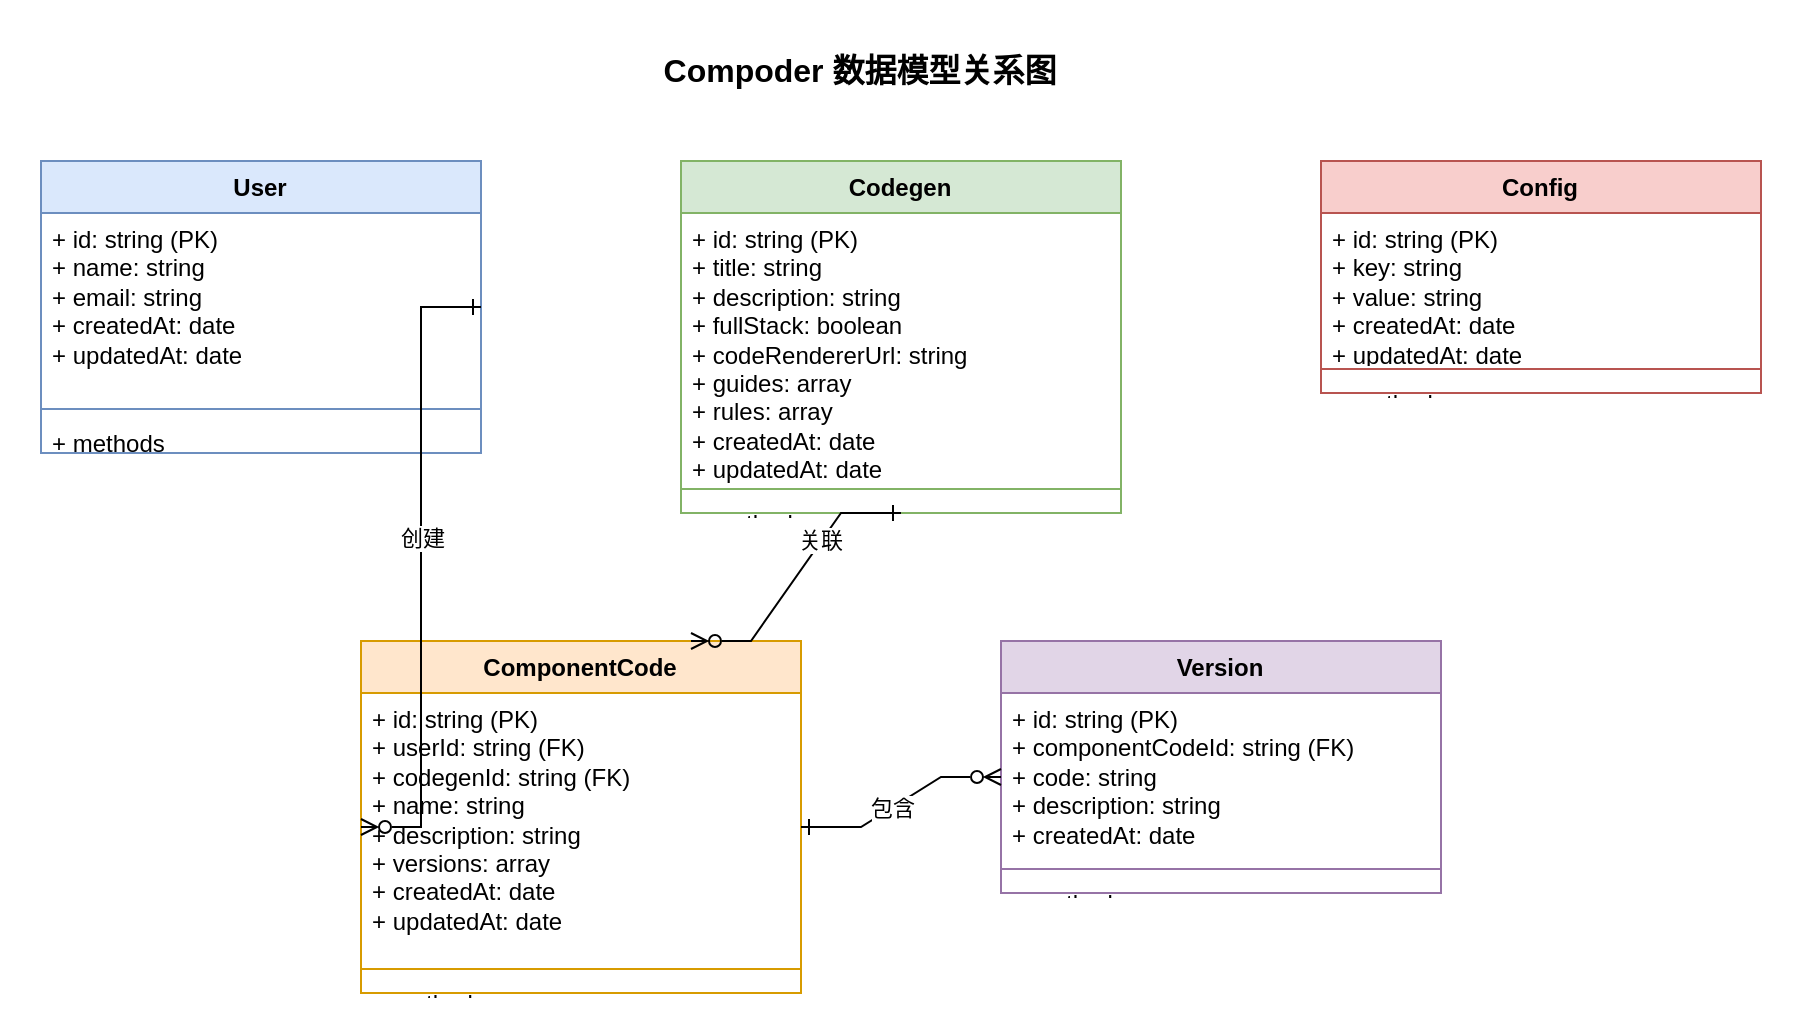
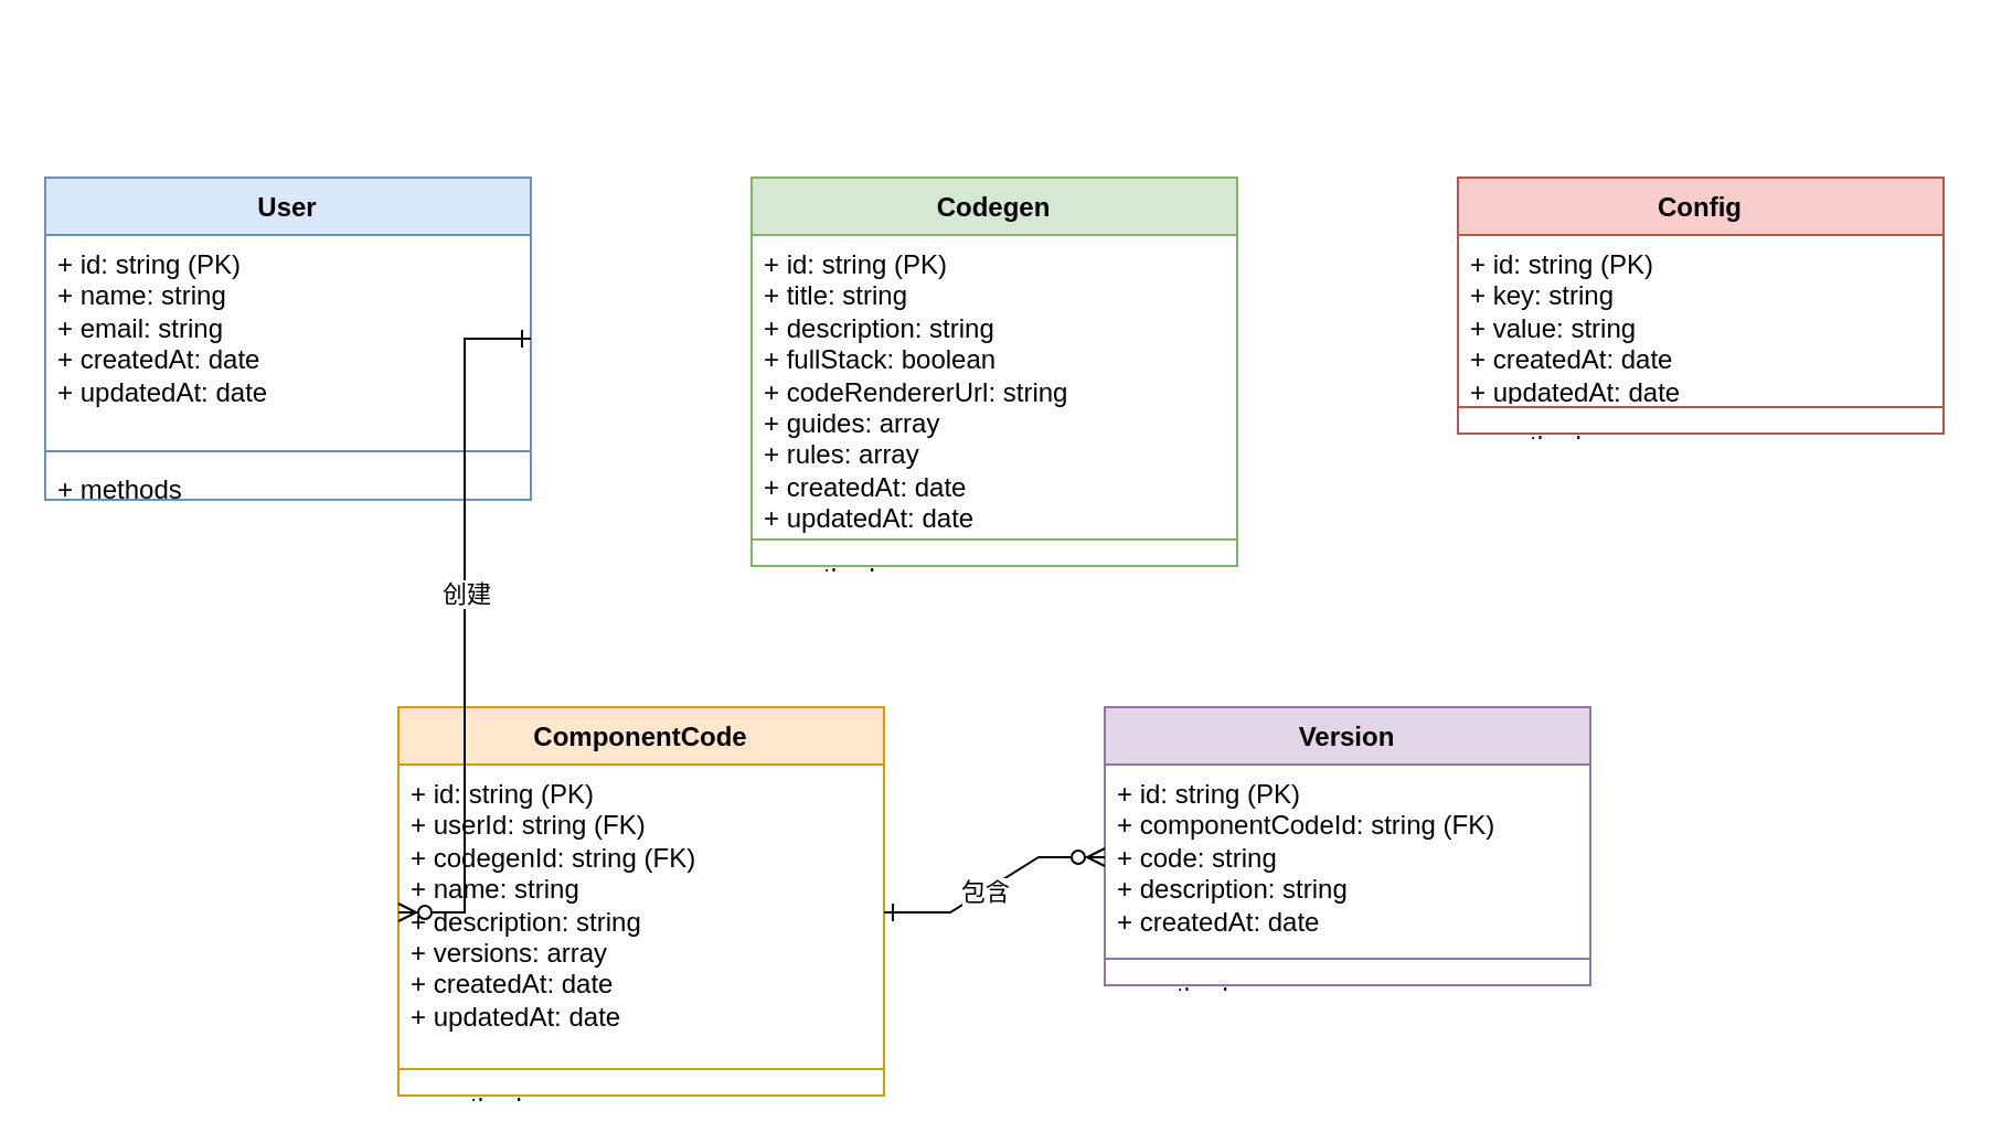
  <mxCell id="0" />
  <mxCell id="1" parent="0" />
  <mxCell id="2" value="User" style="swimlane;fontStyle=1;align=center;verticalAlign=top;childLayout=stackLayout;horizontal=1;startSize=26;horizontalStack=0;resizeParent=1;resizeParentMax=0;resizeLast=0;collapsible=1;marginBottom=0;whiteSpace=wrap;html=1;fillColor=#dae8fc;strokeColor=#6c8ebf;" vertex="1" parent="1"><mxGeometry x="20" y="80" width="220" height="146" as="geometry" /></mxCell>
  <mxCell id="3" value="+ id: string (PK)&lt;br&gt;+ name: string&lt;br&gt;+ email: string&lt;br&gt;+ createdAt: date&lt;br&gt;+ updatedAt: date" style="text;strokeColor=none;fillColor=none;align=left;verticalAlign=top;spacingLeft=4;spacingRight=4;overflow=hidden;rotatable=0;points=[[0,0.5],[1,0.5]];portConstraint=eastwest;whiteSpace=wrap;html=1;" vertex="1" parent="2"><mxGeometry y="26" width="220" height="94" as="geometry" /></mxCell>
  <mxCell id="4" value="" style="line;strokeWidth=1;fillColor=none;align=left;verticalAlign=middle;spacingTop=-1;spacingLeft=3;spacingRight=3;rotatable=0;labelPosition=right;points=[];portConstraint=eastwest;strokeColor=inherit;" vertex="1" parent="2"><mxGeometry y="120" width="220" height="8" as="geometry" /></mxCell>
  <mxCell id="5" value="+ methods" style="text;strokeColor=none;fillColor=none;align=left;verticalAlign=top;spacingLeft=4;spacingRight=4;overflow=hidden;rotatable=0;points=[[0,0.5],[1,0.5]];portConstraint=eastwest;whiteSpace=wrap;html=1;" vertex="1" parent="2"><mxGeometry y="128" width="220" height="18" as="geometry" /></mxCell>
  <mxCell id="6" value="Codegen" style="swimlane;fontStyle=1;align=center;verticalAlign=top;childLayout=stackLayout;horizontal=1;startSize=26;horizontalStack=0;resizeParent=1;resizeParentMax=0;resizeLast=0;collapsible=1;marginBottom=0;whiteSpace=wrap;html=1;fillColor=#d5e8d4;strokeColor=#82b366;" vertex="1" parent="1"><mxGeometry x="340" y="80" width="220" height="176" as="geometry" /></mxCell>
  <mxCell id="7" value="+ id: string (PK)&lt;br&gt;+ title: string&lt;br&gt;+ description: string&lt;br&gt;+ fullStack: boolean&lt;br&gt;+ codeRendererUrl: string&lt;br&gt;+ guides: array&lt;br&gt;+ rules: array&lt;br&gt;+ createdAt: date&lt;br&gt;+ updatedAt: date" style="text;strokeColor=none;fillColor=none;align=left;verticalAlign=top;spacingLeft=4;spacingRight=4;overflow=hidden;rotatable=0;points=[[0,0.5],[1,0.5]];portConstraint=eastwest;whiteSpace=wrap;html=1;" vertex="1" parent="6"><mxGeometry y="26" width="220" height="134" as="geometry" /></mxCell>
  <mxCell id="8" value="" style="line;strokeWidth=1;fillColor=none;align=left;verticalAlign=middle;spacingTop=-1;spacingLeft=3;spacingRight=3;rotatable=0;labelPosition=right;points=[];portConstraint=eastwest;strokeColor=inherit;" vertex="1" parent="6"><mxGeometry y="160" width="220" height="8" as="geometry" /></mxCell>
  <mxCell id="9" value="+ methods" style="text;strokeColor=none;fillColor=none;align=left;verticalAlign=top;spacingLeft=4;spacingRight=4;overflow=hidden;rotatable=0;points=[[0,0.5],[1,0.5]];portConstraint=eastwest;whiteSpace=wrap;html=1;" vertex="1" parent="6"><mxGeometry y="168" width="220" height="8" as="geometry" /></mxCell>
  <mxCell id="10" value="ComponentCode" style="swimlane;fontStyle=1;align=center;verticalAlign=top;childLayout=stackLayout;horizontal=1;startSize=26;horizontalStack=0;resizeParent=1;resizeParentMax=0;resizeLast=0;collapsible=1;marginBottom=0;whiteSpace=wrap;html=1;fillColor=#ffe6cc;strokeColor=#d79b00;" vertex="1" parent="1"><mxGeometry x="180" y="320" width="220" height="176" as="geometry" /></mxCell>
  <mxCell id="11" value="+ id: string (PK)&lt;br&gt;+ userId: string (FK)&lt;br&gt;+ codegenId: string (FK)&lt;br&gt;+ name: string&lt;br&gt;+ description: string&lt;br&gt;+ versions: array&lt;br&gt;+ createdAt: date&lt;br&gt;+ updatedAt: date" style="text;strokeColor=none;fillColor=none;align=left;verticalAlign=top;spacingLeft=4;spacingRight=4;overflow=hidden;rotatable=0;points=[[0,0.5],[1,0.5]];portConstraint=eastwest;whiteSpace=wrap;html=1;" vertex="1" parent="10"><mxGeometry y="26" width="220" height="134" as="geometry" /></mxCell>
  <mxCell id="12" value="" style="line;strokeWidth=1;fillColor=none;align=left;verticalAlign=middle;spacingTop=-1;spacingLeft=3;spacingRight=3;rotatable=0;labelPosition=right;points=[];portConstraint=eastwest;strokeColor=inherit;" vertex="1" parent="10"><mxGeometry y="160" width="220" height="8" as="geometry" /></mxCell>
  <mxCell id="13" value="+ methods" style="text;strokeColor=none;fillColor=none;align=left;verticalAlign=top;spacingLeft=4;spacingRight=4;overflow=hidden;rotatable=0;points=[[0,0.5],[1,0.5]];portConstraint=eastwest;whiteSpace=wrap;html=1;" vertex="1" parent="10"><mxGeometry y="168" width="220" height="8" as="geometry" /></mxCell>
  <mxCell id="14" value="Version" style="swimlane;fontStyle=1;align=center;verticalAlign=top;childLayout=stackLayout;horizontal=1;startSize=26;horizontalStack=0;resizeParent=1;resizeParentMax=0;resizeLast=0;collapsible=1;marginBottom=0;whiteSpace=wrap;html=1;fillColor=#e1d5e7;strokeColor=#9673a6;" vertex="1" parent="1"><mxGeometry x="500" y="320" width="220" height="126" as="geometry" /></mxCell>
  <mxCell id="15" value="+ id: string (PK)&lt;br&gt;+ componentCodeId: string (FK)&lt;br&gt;+ code: string&lt;br&gt;+ description: string&lt;br&gt;+ createdAt: date" style="text;strokeColor=none;fillColor=none;align=left;verticalAlign=top;spacingLeft=4;spacingRight=4;overflow=hidden;rotatable=0;points=[[0,0.5],[1,0.5]];portConstraint=eastwest;whiteSpace=wrap;html=1;" vertex="1" parent="14"><mxGeometry y="26" width="220" height="84" as="geometry" /></mxCell>
  <mxCell id="16" value="" style="line;strokeWidth=1;fillColor=none;align=left;verticalAlign=middle;spacingTop=-1;spacingLeft=3;spacingRight=3;rotatable=0;labelPosition=right;points=[];portConstraint=eastwest;strokeColor=inherit;" vertex="1" parent="14"><mxGeometry y="110" width="220" height="8" as="geometry" /></mxCell>
  <mxCell id="17" value="+ methods" style="text;strokeColor=none;fillColor=none;align=left;verticalAlign=top;spacingLeft=4;spacingRight=4;overflow=hidden;rotatable=0;points=[[0,0.5],[1,0.5]];portConstraint=eastwest;whiteSpace=wrap;html=1;" vertex="1" parent="14"><mxGeometry y="118" width="220" height="8" as="geometry" /></mxCell>
  <mxCell id="18" value="Config" style="swimlane;fontStyle=1;align=center;verticalAlign=top;childLayout=stackLayout;horizontal=1;startSize=26;horizontalStack=0;resizeParent=1;resizeParentMax=0;resizeLast=0;collapsible=1;marginBottom=0;whiteSpace=wrap;html=1;fillColor=#f8cecc;strokeColor=#b85450;" vertex="1" parent="1"><mxGeometry x="660" y="80" width="220" height="116" as="geometry" /></mxCell>
  <mxCell id="19" value="+ id: string (PK)&lt;br&gt;+ key: string&lt;br&gt;+ value: string&lt;br&gt;+ createdAt: date&lt;br&gt;+ updatedAt: date" style="text;strokeColor=none;fillColor=none;align=left;verticalAlign=top;spacingLeft=4;spacingRight=4;overflow=hidden;rotatable=0;points=[[0,0.5],[1,0.5]];portConstraint=eastwest;whiteSpace=wrap;html=1;" vertex="1" parent="18"><mxGeometry y="26" width="220" height="74" as="geometry" /></mxCell>
  <mxCell id="20" value="" style="line;strokeWidth=1;fillColor=none;align=left;verticalAlign=middle;spacingTop=-1;spacingLeft=3;spacingRight=3;rotatable=0;labelPosition=right;points=[];portConstraint=eastwest;strokeColor=inherit;" vertex="1" parent="18"><mxGeometry y="100" width="220" height="8" as="geometry" /></mxCell>
  <mxCell id="21" value="+ methods" style="text;strokeColor=none;fillColor=none;align=left;verticalAlign=top;spacingLeft=4;spacingRight=4;overflow=hidden;rotatable=0;points=[[0,0.5],[1,0.5]];portConstraint=eastwest;whiteSpace=wrap;html=1;" vertex="1" parent="18"><mxGeometry y="108" width="220" height="8" as="geometry" /></mxCell>
  <mxCell id="22" value="" style="edgeStyle=entityRelationEdgeStyle;fontSize=12;html=1;endArrow=ERzeroToMany;startArrow=ERone;rounded=0;exitX=1;exitY=0.5;exitDx=0;exitDy=0;entryX=0;entryY=0.5;entryDx=0;entryDy=0;endFill=0;startFill=0;" edge="1" parent="1" source="3" target="11"><mxGeometry width="100" height="100" relative="1" as="geometry"><mxPoint x="270" y="300" as="sourcePoint" /><mxPoint x="370" y="200" as="targetPoint" /></mxGeometry></mxCell>
  <mxCell id="23" value="创建" style="edgeLabel;html=1;align=center;verticalAlign=middle;resizable=0;points=[];" vertex="1" connectable="0" parent="22"><mxGeometry x="-0.096" relative="1" as="geometry"><mxPoint as="offset" /></mxGeometry></mxCell>
- <mxCell id="24" value="" style="edgeStyle=entityRelationEdgeStyle;fontSize=12;html=1;endArrow=ERzeroToMany;startArrow=ERone;rounded=0;exitX=0.5;exitY=1;exitDx=0;exitDy=0;entryX=0.75;entryY=0;entryDx=0;entryDy=0;endFill=0;startFill=0;" edge="1" parent="1" source="6" target="10"><mxGeometry width="100" height="100" relative="1" as="geometry"><mxPoint x="270" y="300" as="sourcePoint" /><mxPoint x="370" y="200" as="targetPoint" /></mxGeometry></mxCell>
- <mxCell id="25" value="关联" style="edgeLabel;html=1;align=center;verticalAlign=middle;resizable=0;points=[];" vertex="1" connectable="0" parent="24"><mxGeometry x="-0.32" y="-1" relative="1" as="geometry"><mxPoint as="offset" /></mxGeometry></mxCell>
  <mxCell id="26" value="" style="edgeStyle=entityRelationEdgeStyle;fontSize=12;html=1;endArrow=ERzeroToMany;startArrow=ERone;rounded=0;exitX=1;exitY=0.5;exitDx=0;exitDy=0;entryX=0;entryY=0.5;entryDx=0;entryDy=0;endFill=0;startFill=0;" edge="1" parent="1" source="11" target="15"><mxGeometry width="100" height="100" relative="1" as="geometry"><mxPoint x="270" y="300" as="sourcePoint" /><mxPoint x="370" y="200" as="targetPoint" /></mxGeometry></mxCell>
  <mxCell id="27" value="包含" style="edgeLabel;html=1;align=center;verticalAlign=middle;resizable=0;points=[];" vertex="1" connectable="0" parent="26"><mxGeometry x="-0.096" relative="1" as="geometry"><mxPoint as="offset" /></mxGeometry></mxCell>
- <mxCell id="28" value="Compoder 数据模型关系图" style="text;html=1;strokeColor=none;fillColor=none;align=center;verticalAlign=middle;whiteSpace=wrap;rounded=0;fontSize=16;fontStyle=1" vertex="1" parent="1"><mxGeometry x="280" y="20" width="300" height="30" as="geometry" /></mxCell>
